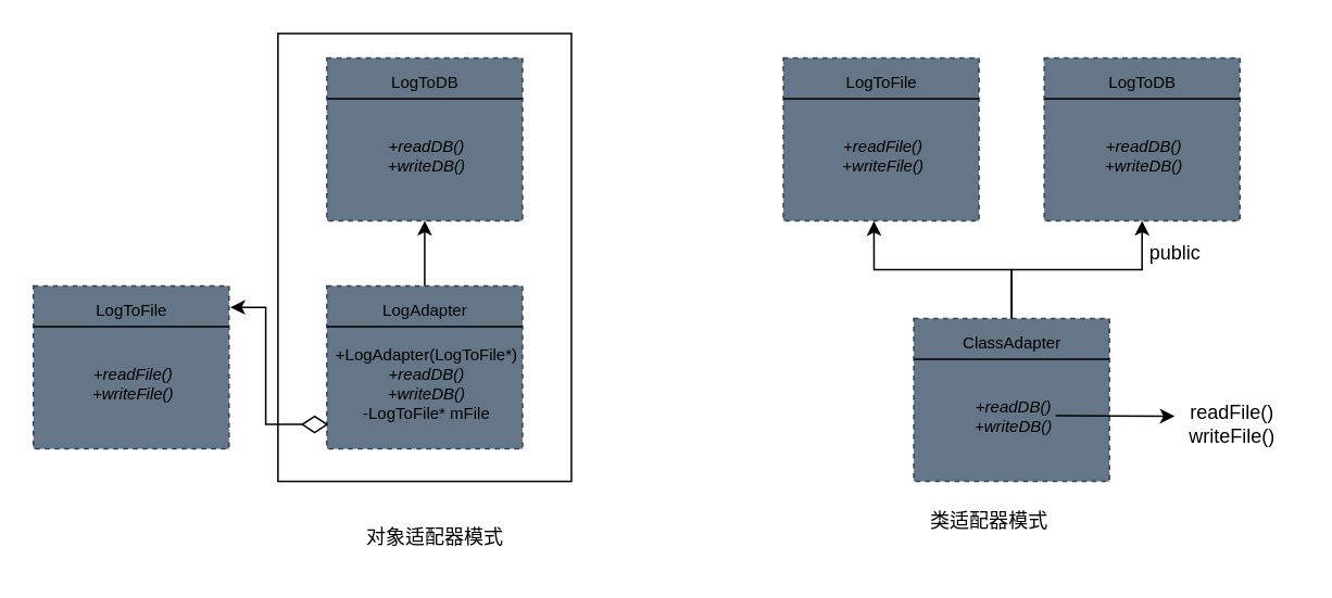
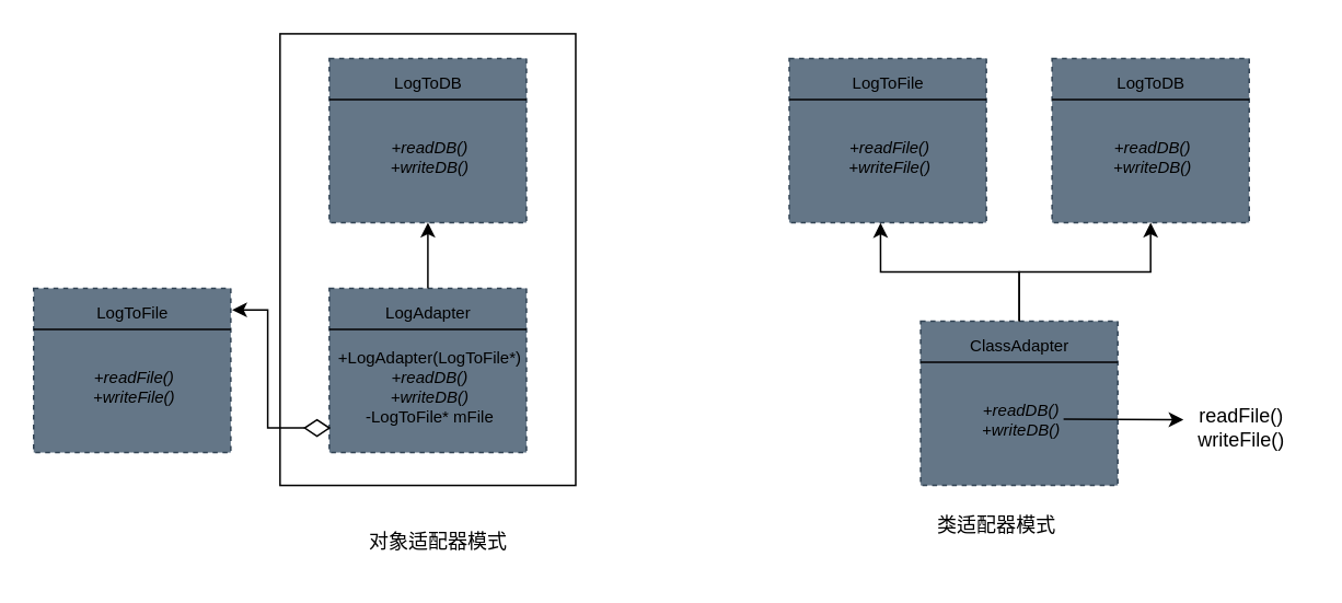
  <mxCell id="0" />
  <mxCell id="1" parent="0" />
  <mxCell id="2" value="" style="whiteSpace=wrap;html=1;" parent="1" vertex="1"><mxGeometry x="170" y="20" width="180" height="275" as="geometry" /></mxCell>
  <mxCell id="3" value="" style="group" parent="1" vertex="1" connectable="0"><mxGeometry x="200" y="175" width="131" height="100" as="geometry" /></mxCell>
  <mxCell id="4" value="" style="whiteSpace=wrap;html=1;fontSize=10;fillColor=#647687;fontColor=#ffffff;strokeColor=#314354;dashed=1;" parent="3" vertex="1"><mxGeometry width="120" height="100" as="geometry" /></mxCell>
  <mxCell id="5" style="edgeStyle=none;html=1;exitX=0;exitY=0.25;exitDx=0;exitDy=0;entryX=1;entryY=0.25;entryDx=0;entryDy=0;fontSize=10;endArrow=none;endFill=0;" parent="3" source="4" target="4" edge="1"><mxGeometry relative="1" as="geometry" /></mxCell>
  <mxCell id="6" value="LogAdapter" style="text;html=1;align=center;verticalAlign=middle;resizable=0;points=[];autosize=1;strokeColor=none;fillColor=none;fontSize=10;dashed=1;" parent="3" vertex="1"><mxGeometry x="20" width="80" height="30" as="geometry" /></mxCell>
  <mxCell id="7" value="+LogAdapter(LogToFile*)&lt;br&gt;&lt;i&gt;+readDB()&lt;br&gt;+writeDB()&lt;/i&gt;&lt;br&gt;-LogToFile* mFile" style="text;html=1;align=center;verticalAlign=middle;resizable=0;points=[];autosize=1;strokeColor=none;fillColor=none;fontSize=10;dashed=1;" parent="3" vertex="1"><mxGeometry x="-4" y="30" width="130" height="60" as="geometry" /></mxCell>
  <mxCell id="8" value="" style="group" parent="1" vertex="1" connectable="0"><mxGeometry x="200" y="35" width="150" height="290" as="geometry" /></mxCell>
  <mxCell id="9" value="" style="whiteSpace=wrap;html=1;fontSize=10;fillColor=#647687;fontColor=#ffffff;strokeColor=#314354;dashed=1;" parent="8" vertex="1"><mxGeometry width="120" height="100" as="geometry" /></mxCell>
  <mxCell id="10" style="edgeStyle=none;html=1;exitX=0;exitY=0.25;exitDx=0;exitDy=0;entryX=1;entryY=0.25;entryDx=0;entryDy=0;fontSize=10;endArrow=none;endFill=0;" parent="8" source="9" target="9" edge="1"><mxGeometry relative="1" as="geometry" /></mxCell>
  <mxCell id="11" value="LogToDB" style="text;html=1;align=center;verticalAlign=middle;resizable=0;points=[];autosize=1;strokeColor=none;fillColor=none;fontSize=10;dashed=1;" parent="8" vertex="1"><mxGeometry x="30" width="60" height="30" as="geometry" /></mxCell>
  <mxCell id="12" value="&lt;i&gt;+readDB()&lt;br&gt;+writeDB()&lt;/i&gt;" style="text;html=1;align=center;verticalAlign=middle;resizable=0;points=[];autosize=1;strokeColor=none;fillColor=none;fontSize=10;dashed=1;" parent="8" vertex="1"><mxGeometry x="26" y="40" width="70" height="40" as="geometry" /></mxCell>
  <mxCell id="13" style="edgeStyle=none;html=1;entryX=0.5;entryY=1;entryDx=0;entryDy=0;" parent="1" source="6" target="9" edge="1"><mxGeometry relative="1" as="geometry" /></mxCell>
  <mxCell id="14" value="对象适配器模式" style="text;html=1;align=center;verticalAlign=middle;resizable=0;points=[];autosize=1;strokeColor=none;fillColor=none;" parent="1" vertex="1"><mxGeometry x="210.5" y="315" width="110" height="30" as="geometry" /></mxCell>
  <mxCell id="15" value="" style="group" parent="1" vertex="1" connectable="0"><mxGeometry x="20" y="175" width="131" height="100" as="geometry" /></mxCell>
  <mxCell id="16" value="" style="whiteSpace=wrap;html=1;fontSize=10;fillColor=#647687;fontColor=#ffffff;strokeColor=#314354;dashed=1;" parent="15" vertex="1"><mxGeometry width="120" height="100" as="geometry" /></mxCell>
  <mxCell id="17" style="edgeStyle=none;html=1;exitX=0;exitY=0.25;exitDx=0;exitDy=0;entryX=1;entryY=0.25;entryDx=0;entryDy=0;fontSize=10;endArrow=none;endFill=0;" parent="15" source="16" target="16" edge="1"><mxGeometry relative="1" as="geometry" /></mxCell>
  <mxCell id="18" value="LogToFile" style="text;html=1;align=center;verticalAlign=middle;resizable=0;points=[];autosize=1;strokeColor=none;fillColor=none;fontSize=10;dashed=1;" parent="15" vertex="1"><mxGeometry x="25" width="70" height="30" as="geometry" /></mxCell>
  <mxCell id="19" value="&lt;i&gt;+readFile()&lt;br&gt;+writeFile()&lt;/i&gt;" style="text;html=1;align=center;verticalAlign=middle;resizable=0;points=[];autosize=1;strokeColor=none;fillColor=none;fontSize=10;dashed=1;" parent="15" vertex="1"><mxGeometry x="26" y="40" width="70" height="40" as="geometry" /></mxCell>
  <mxCell id="20" style="edgeStyle=orthogonalEdgeStyle;html=1;exitX=0;exitY=0.5;exitDx=0;exitDy=0;rounded=0;entryX=1.007;entryY=0.131;entryDx=0;entryDy=0;entryPerimeter=0;" parent="1" source="21" target="16" edge="1"><mxGeometry relative="1" as="geometry"><mxPoint x="150" y="225" as="targetPoint" /></mxGeometry></mxCell>
  <mxCell id="21" value="" style="rhombus;whiteSpace=wrap;html=1;fontSize=10;" parent="1" vertex="1"><mxGeometry x="185" y="255" width="15" height="10" as="geometry" /></mxCell>
  <mxCell id="22" value="" style="group" vertex="1" connectable="0" parent="1"><mxGeometry x="480" y="35" width="131" height="100" as="geometry" /></mxCell>
  <mxCell id="23" value="" style="whiteSpace=wrap;html=1;fontSize=10;fillColor=#647687;fontColor=#ffffff;strokeColor=#314354;dashed=1;" vertex="1" parent="22"><mxGeometry width="120" height="100" as="geometry" /></mxCell>
  <mxCell id="24" style="edgeStyle=none;html=1;exitX=0;exitY=0.25;exitDx=0;exitDy=0;entryX=1;entryY=0.25;entryDx=0;entryDy=0;fontSize=10;endArrow=none;endFill=0;" edge="1" parent="22" source="23" target="23"><mxGeometry relative="1" as="geometry" /></mxCell>
  <mxCell id="25" value="LogToFile" style="text;html=1;align=center;verticalAlign=middle;resizable=0;points=[];autosize=1;strokeColor=none;fillColor=none;fontSize=10;dashed=1;" vertex="1" parent="22"><mxGeometry x="25" width="70" height="30" as="geometry" /></mxCell>
  <mxCell id="26" value="&lt;i&gt;+readFile()&lt;br&gt;+writeFile()&lt;/i&gt;" style="text;html=1;align=center;verticalAlign=middle;resizable=0;points=[];autosize=1;strokeColor=none;fillColor=none;fontSize=10;dashed=1;" vertex="1" parent="22"><mxGeometry x="26" y="40" width="70" height="40" as="geometry" /></mxCell>
  <mxCell id="27" value="" style="group" vertex="1" connectable="0" parent="1"><mxGeometry x="640" y="35" width="131" height="100" as="geometry" /></mxCell>
  <mxCell id="28" value="" style="whiteSpace=wrap;html=1;fontSize=10;fillColor=#647687;fontColor=#ffffff;strokeColor=#314354;dashed=1;" vertex="1" parent="27"><mxGeometry width="120" height="100" as="geometry" /></mxCell>
  <mxCell id="29" style="edgeStyle=none;html=1;exitX=0;exitY=0.25;exitDx=0;exitDy=0;entryX=1;entryY=0.25;entryDx=0;entryDy=0;fontSize=10;endArrow=none;endFill=0;" edge="1" parent="27" source="28" target="28"><mxGeometry relative="1" as="geometry" /></mxCell>
  <mxCell id="30" value="LogToDB" style="text;html=1;align=center;verticalAlign=middle;resizable=0;points=[];autosize=1;strokeColor=none;fillColor=none;fontSize=10;dashed=1;" vertex="1" parent="27"><mxGeometry x="30" width="60" height="30" as="geometry" /></mxCell>
  <mxCell id="31" value="&lt;i&gt;+readDB()&lt;br&gt;+writeDB()&lt;/i&gt;" style="text;html=1;align=center;verticalAlign=middle;resizable=0;points=[];autosize=1;strokeColor=none;fillColor=none;fontSize=10;dashed=1;" vertex="1" parent="27"><mxGeometry x="26" y="40" width="70" height="40" as="geometry" /></mxCell>
  <mxCell id="32" value="" style="group" vertex="1" connectable="0" parent="1"><mxGeometry x="560" y="195" width="131" height="100" as="geometry" /></mxCell>
  <mxCell id="33" value="" style="whiteSpace=wrap;html=1;fontSize=10;fillColor=#647687;fontColor=#ffffff;strokeColor=#314354;dashed=1;" vertex="1" parent="32"><mxGeometry width="120" height="100" as="geometry" /></mxCell>
  <mxCell id="34" style="edgeStyle=none;html=1;exitX=0;exitY=0.25;exitDx=0;exitDy=0;entryX=1;entryY=0.25;entryDx=0;entryDy=0;fontSize=10;endArrow=none;endFill=0;" edge="1" parent="32" source="33" target="33"><mxGeometry relative="1" as="geometry" /></mxCell>
  <mxCell id="35" value="ClassAdapter" style="text;html=1;align=center;verticalAlign=middle;resizable=0;points=[];autosize=1;strokeColor=none;fillColor=none;fontSize=10;dashed=1;" vertex="1" parent="32"><mxGeometry x="20" width="80" height="30" as="geometry" /></mxCell>
  <mxCell id="36" value="&lt;i&gt;+readDB()&lt;br&gt;+writeDB()&lt;/i&gt;" style="text;html=1;align=center;verticalAlign=middle;resizable=0;points=[];autosize=1;strokeColor=none;fillColor=none;fontSize=10;dashed=1;" vertex="1" parent="32"><mxGeometry x="26" y="40" width="70" height="40" as="geometry" /></mxCell>
  <mxCell id="37" value="" style="edgeStyle=none;orthogonalLoop=1;jettySize=auto;html=1;rounded=0;" edge="1" parent="32"><mxGeometry width="100" relative="1" as="geometry"><mxPoint x="87" y="59.71" as="sourcePoint" /><mxPoint x="160" y="60" as="targetPoint" /><Array as="points" /></mxGeometry></mxCell>
  <mxCell id="38" style="edgeStyle=orthogonalEdgeStyle;html=1;entryX=0.463;entryY=1.002;entryDx=0;entryDy=0;entryPerimeter=0;rounded=0;" edge="1" parent="1" source="33" target="23"><mxGeometry relative="1" as="geometry" /></mxCell>
  <mxCell id="39" style="edgeStyle=orthogonalEdgeStyle;rounded=0;html=1;entryX=0.5;entryY=1;entryDx=0;entryDy=0;" edge="1" parent="1" source="35" target="28"><mxGeometry relative="1" as="geometry" /></mxCell>
  <mxCell id="40" value="readFile()&lt;br&gt;writeFile()" style="text;html=1;align=center;verticalAlign=middle;resizable=0;points=[];autosize=1;strokeColor=none;fillColor=none;" vertex="1" parent="1"><mxGeometry x="715" y="240" width="80" height="40" as="geometry" /></mxCell>
  <mxCell id="41" value="类适配器模式" style="text;html=1;align=center;verticalAlign=middle;resizable=0;points=[];autosize=1;strokeColor=none;fillColor=none;" vertex="1" parent="1"><mxGeometry x="555.5" y="305" width="100" height="30" as="geometry" /></mxCell>
- <mxCell id="42" value="public" style="text;html=1;align=center;verticalAlign=middle;resizable=0;points=[];autosize=1;strokeColor=none;fillColor=none;" vertex="1" parent="1"><mxGeometry x="695" y="140" width="50" height="30" as="geometry" /></mxCell>
